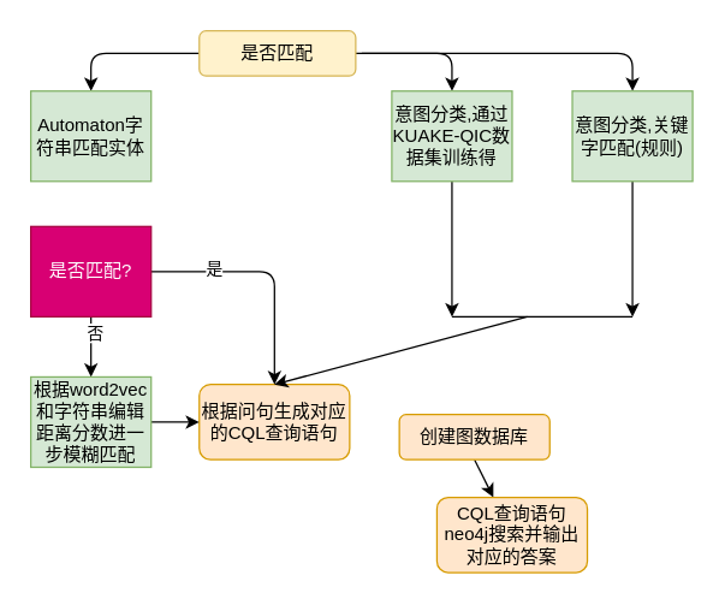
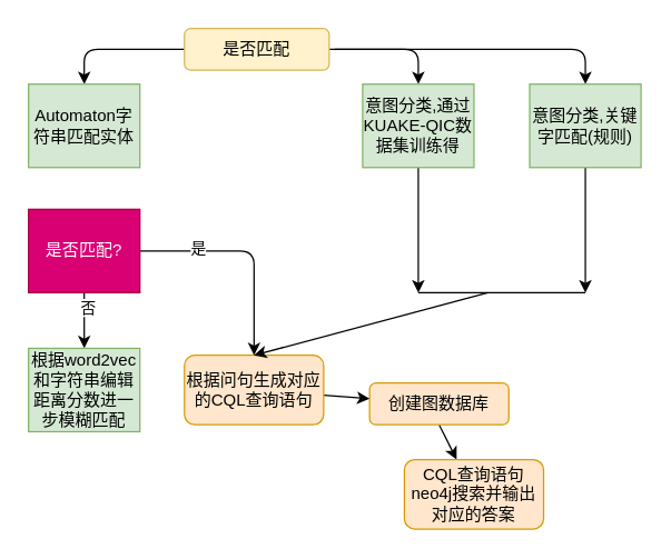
  <mxCell id="0" />
  <mxCell id="1" parent="0" />
  <mxCell id="2" style="edgeStyle=none;html=1;exitX=0.5;exitY=1;exitDx=0;exitDy=0;" parent="1" source="3" target="10" edge="1"><mxGeometry relative="1" as="geometry" /></mxCell>
  <mxCell id="3" value="创建图数据库" style="rounded=1;whiteSpace=wrap;html=1;fillColor=#ffe6cc;strokeColor=#d79b00;" parent="1" vertex="1"><mxGeometry x="265" y="275" width="100" height="30" as="geometry" /></mxCell>
  <mxCell id="4" style="edgeStyle=orthogonalEdgeStyle;html=1;entryX=0.5;entryY=0;entryDx=0;entryDy=0;" parent="1" source="7" target="15" edge="1"><mxGeometry relative="1" as="geometry" /></mxCell>
  <mxCell id="5" style="edgeStyle=orthogonalEdgeStyle;html=1;entryX=0.5;entryY=0;entryDx=0;entryDy=0;" parent="1" target="12" edge="1"><mxGeometry relative="1" as="geometry"><Array as="points"><mxPoint x="300" y="35" /></Array><mxPoint x="240" y="35" as="sourcePoint" /></mxGeometry></mxCell>
  <mxCell id="6" style="edgeStyle=orthogonalEdgeStyle;html=1;entryX=0.5;entryY=0;entryDx=0;entryDy=0;" parent="1" source="7" target="14" edge="1"><mxGeometry relative="1" as="geometry" /></mxCell>
  <mxCell id="7" value="是否匹配" style="rounded=1;whiteSpace=wrap;html=1;fillColor=#fff2cc;strokeColor=#d6b656;" parent="1" vertex="1"><mxGeometry x="132" y="20" width="104" height="30" as="geometry" /></mxCell>
+ <mxCell id="8" style="edgeStyle=none;html=1;" parent="1" source="9" target="3" edge="1"><mxGeometry relative="1" as="geometry" /></mxCell>
  <mxCell id="9" value="根据问句生成对应的CQL查询语句" style="rounded=1;whiteSpace=wrap;html=1;fillColor=#ffe6cc;strokeColor=#d79b00;" parent="1" vertex="1"><mxGeometry x="132" y="255" width="100" height="50" as="geometry" /></mxCell>
  <mxCell id="10" value="CQL查询语句neo4j搜索并输出对应的答案" style="rounded=1;whiteSpace=wrap;html=1;fillColor=#ffe6cc;strokeColor=#d79b00;" parent="1" vertex="1"><mxGeometry x="290" y="330" width="100" height="50" as="geometry" /></mxCell>
  <mxCell id="11" style="edgeStyle=none;html=1;" parent="1" source="12" edge="1"><mxGeometry relative="1" as="geometry"><mxPoint x="300" as="targetPoint" y="210" /></mxGeometry></mxCell>
  <mxCell id="12" value="意图分类,通过KUAKE-QIC数据集训练得" style="whiteSpace=wrap;html=1;fillColor=#d5e8d4;strokeColor=#82b366;" parent="1" vertex="1"><mxGeometry x="260" y="60" width="80" height="60" as="geometry" /></mxCell>
  <mxCell id="13" style="edgeStyle=none;html=1;" parent="1" source="14" edge="1"><mxGeometry relative="1" as="geometry"><mxPoint x="420" as="targetPoint" y="210" /></mxGeometry></mxCell>
  <mxCell id="14" value="意图分类,关键字匹配(规则)" style="whiteSpace=wrap;html=1;fillColor=#d5e8d4;strokeColor=#82b366;" parent="1" vertex="1"><mxGeometry x="380" y="60" width="80" height="60" as="geometry" /></mxCell>
  <mxCell id="15" value="Automaton字符串匹配实体" style="whiteSpace=wrap;html=1;fillColor=#d5e8d4;strokeColor=#82b366;" parent="1" vertex="1"><mxGeometry x="20" y="60" width="80" height="60" as="geometry" /></mxCell>
  <mxCell id="16" style="edgeStyle=orthogonalEdgeStyle;html=1;entryX=0.5;entryY=0;entryDx=0;entryDy=0;elbow=vertical;exitX=1;exitY=0.5;exitDx=0;exitDy=0;" parent="1" source="20" target="9" edge="1"><mxGeometry relative="1" as="geometry" /></mxCell>
  <mxCell id="17" value="是" style="edgeLabel;html=1;align=center;verticalAlign=middle;resizable=0;points=[];" parent="16" vertex="1" connectable="0"><mxGeometry x="-0.465" y="3" relative="1" as="geometry"><mxPoint x="-1" as="offset" /></mxGeometry></mxCell>
  <mxCell id="18" style="edgeStyle=none;html=1;entryX=0.5;entryY=0;entryDx=0;entryDy=0;elbow=vertical;" parent="1" source="20" target="24" edge="1"><mxGeometry relative="1" as="geometry" /></mxCell>
  <mxCell id="19" value="否" style="edgeLabel;html=1;align=center;verticalAlign=middle;resizable=0;points=[];" parent="18" vertex="1" connectable="0"><mxGeometry x="-0.519" y="2" relative="1" as="geometry"><mxPoint as="offset" /></mxGeometry></mxCell>
  <mxCell id="20" value="是否匹配?" style="whiteSpace=wrap;html=1;fillColor=#d80073;fontColor=#ffffff;strokeColor=#A50040;rounded=0;" parent="1" vertex="1"><mxGeometry x="20" y="150" width="80" height="60" as="geometry" /></mxCell>
  <mxCell id="21" value="" style="endArrow=none;html=1;" parent="1" edge="1"><mxGeometry width="50" height="50" relative="1" as="geometry"><mxPoint x="300" as="sourcePoint" y="210" /><mxPoint x="420" as="targetPoint" y="210" /></mxGeometry></mxCell>
  <mxCell id="22" value="" style="endArrow=classic;html=1;elbow=vertical;entryX=0.5;entryY=0;entryDx=0;entryDy=0;" parent="1" target="9" edge="1"><mxGeometry width="50" height="50" relative="1" as="geometry"><mxPoint x="350" as="sourcePoint" y="210" /><mxPoint x="490" y="150" as="targetPoint" /></mxGeometry></mxCell>
- <mxCell id="23" style="edgeStyle=none;html=1;entryX=0;entryY=0.5;entryDx=0;entryDy=0;elbow=vertical;" parent="1" source="24" target="9" edge="1"><mxGeometry relative="1" as="geometry" /></mxCell>
  <mxCell id="24" value="根据word2vec和字符串编辑距离分数进一步模糊匹配" style="whiteSpace=wrap;html=1;fillColor=#d5e8d4;strokeColor=#82b366;" parent="1" vertex="1"><mxGeometry x="20" y="250" width="80" height="60" as="geometry" /></mxCell>
